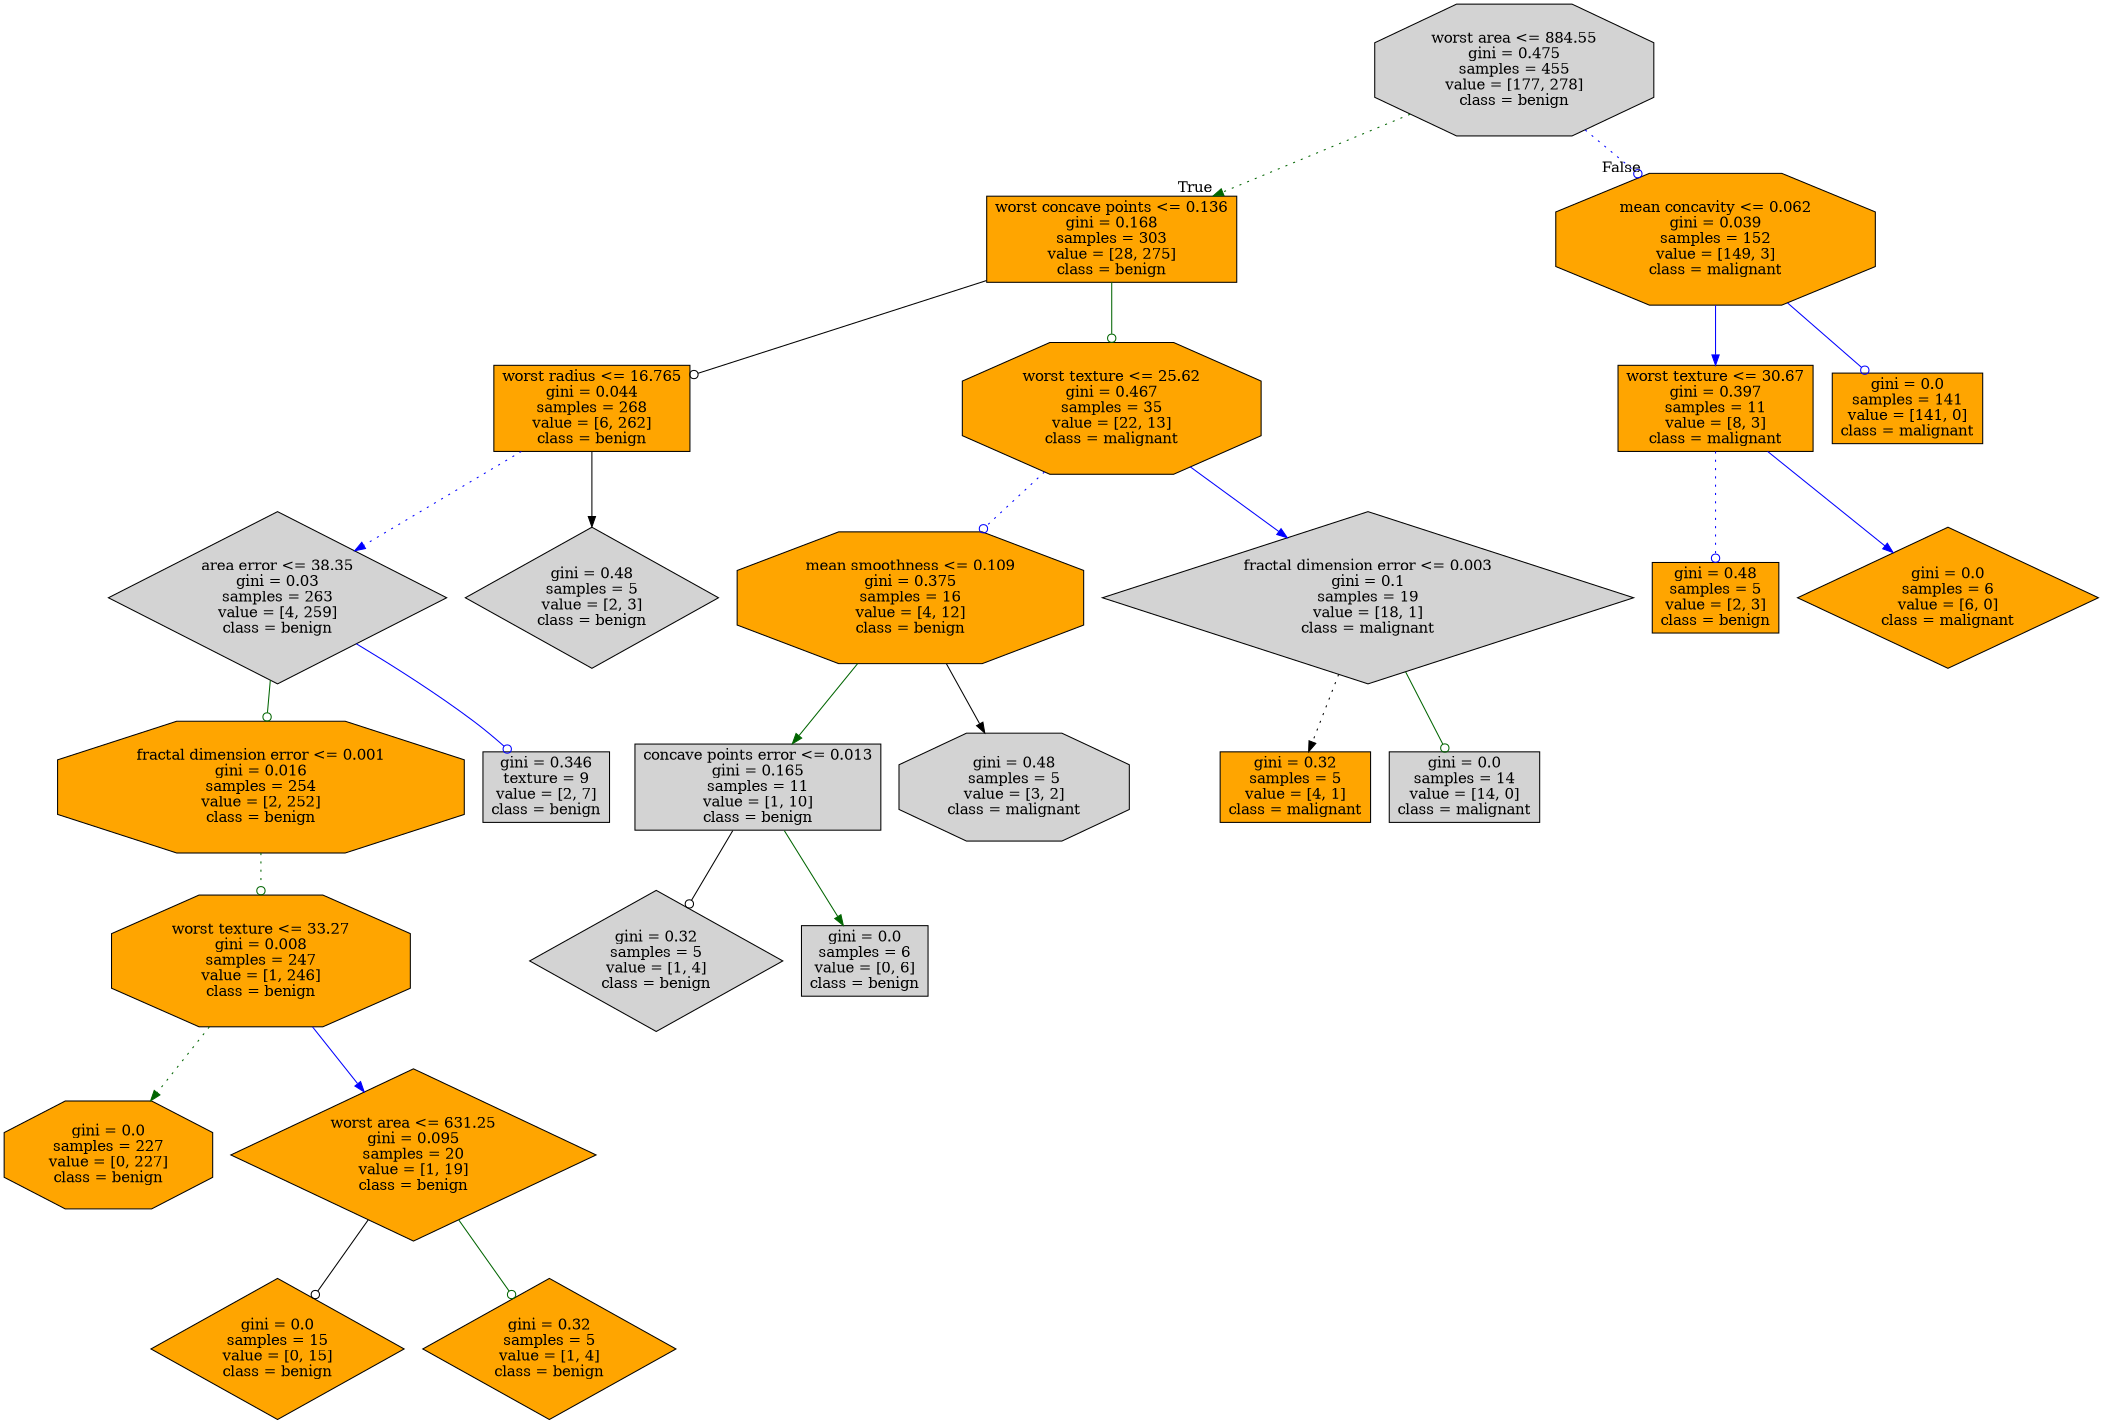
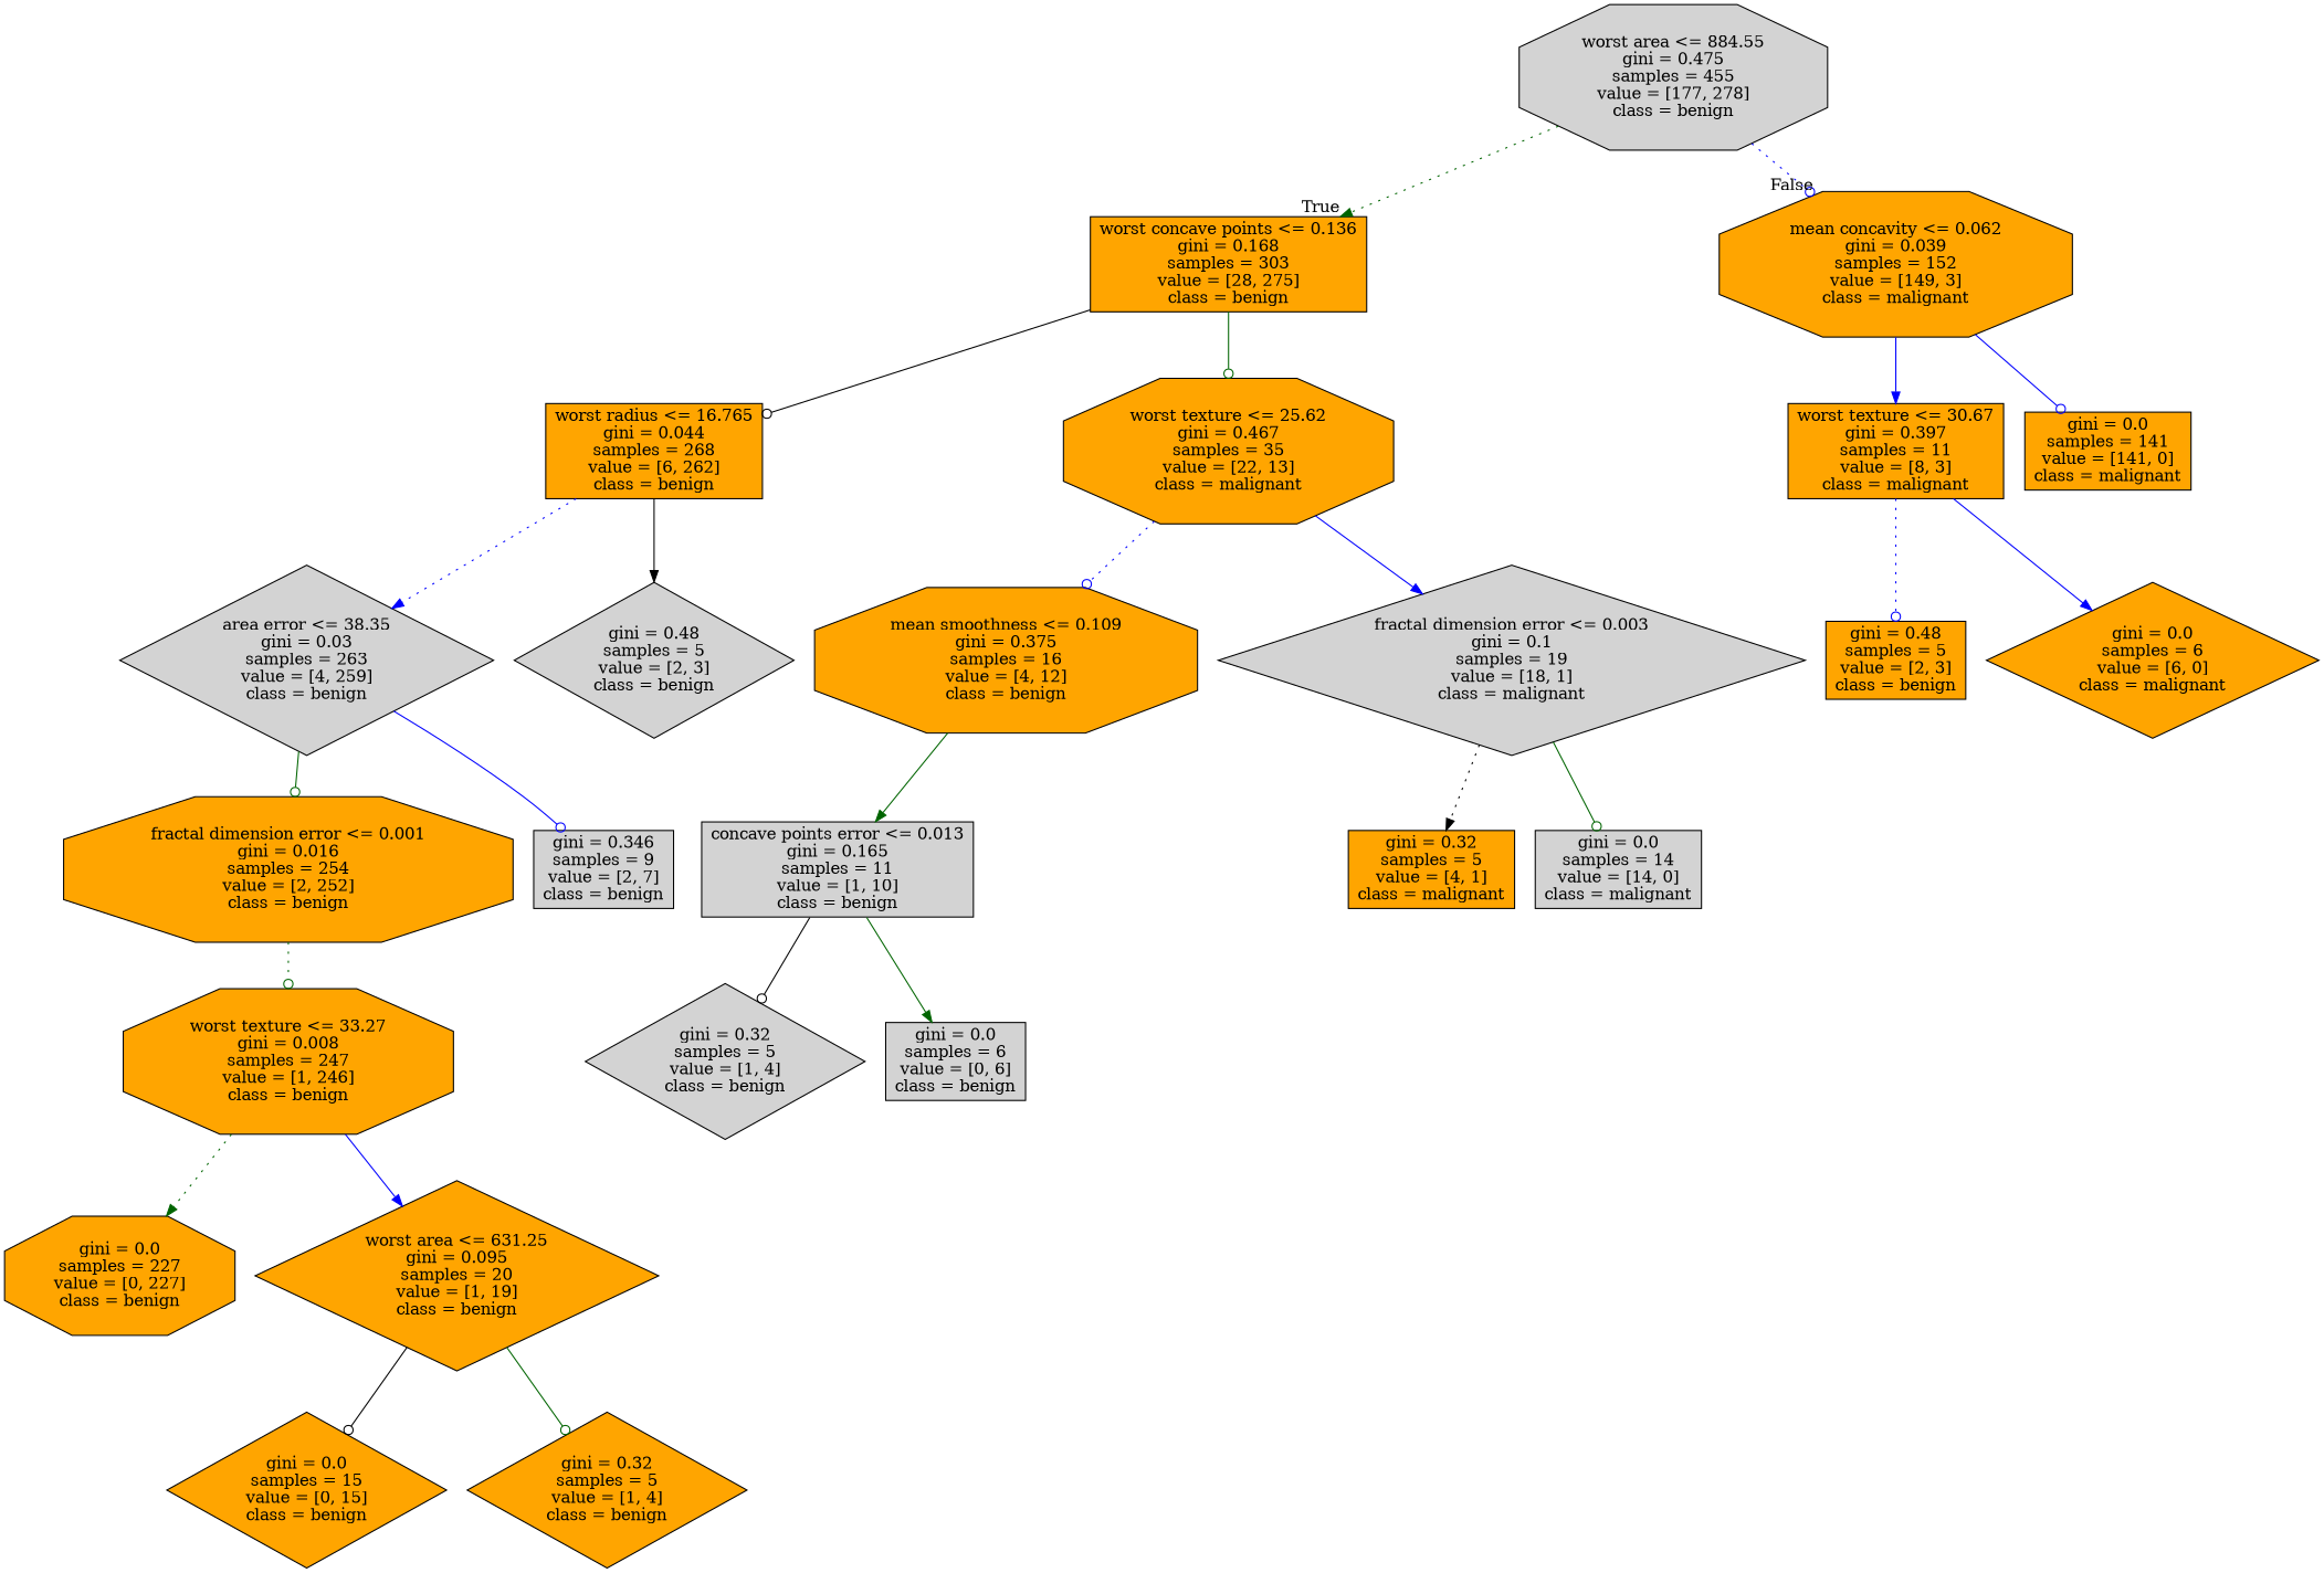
  digraph {
    node [color=black fillcolor=orange shape=box style=filled]
    edge [arrowhead=odot color=blue style=solid]
    n1 [fillcolor=lightgrey label="worst area <= 884.55\ngini = 0.475\nsamples = 455\nvalue = [177, 278]\nclass = benign" shape=octagon]
    n2 [label="worst concave points <= 0.136\ngini = 0.168\nsamples = 303\nvalue = [28, 275]\nclass = benign"]
    n3 [label="mean concavity <= 0.062\ngini = 0.039\nsamples = 152\nvalue = [149, 3]\nclass = malignant" shape=octagon]
    n4 [label="worst radius <= 16.765\ngini = 0.044\nsamples = 268\nvalue = [6, 262]\nclass = benign"]
    n5 [label="worst texture <= 25.62\ngini = 0.467\nsamples = 35\nvalue = [22, 13]\nclass = malignant" shape=octagon]
    n6 [label="worst texture <= 30.67\ngini = 0.397\nsamples = 11\nvalue = [8, 3]\nclass = malignant"]
    n7 [label="gini = 0.0\nsamples = 141\nvalue = [141, 0]\nclass = malignant"]
    n8 [fillcolor=lightgrey label="area error <= 38.35\ngini = 0.03\nsamples = 263\nvalue = [4, 259]\nclass = benign" shape=diamond]
    n9 [fillcolor=lightgrey label="gini = 0.48\nsamples = 5\nvalue = [2, 3]\nclass = benign" shape=diamond]
    n10 [label="mean smoothness <= 0.109\ngini = 0.375\nsamples = 16\nvalue = [4, 12]\nclass = benign" shape=octagon]
    n11 [fillcolor=lightgrey label="fractal dimension error <= 0.003\ngini = 0.1\nsamples = 19\nvalue = [18, 1]\nclass = malignant" shape=diamond]
    n12 [label="fractal dimension error <= 0.001\ngini = 0.016\nsamples = 254\nvalue = [2, 252]\nclass = benign" shape=octagon]
-   n13 [fillcolor=lightgrey label="gini = 0.346\ntexture = 9\nvalue = [2, 7]\nclass = benign"]
+   n13 [fillcolor=lightgrey label="gini = 0.346\nsamples = 9\nvalue = [2, 7]\nclass = benign"]
    n14 [label="worst texture <= 33.27\ngini = 0.008\nsamples = 247\nvalue = [1, 246]\nclass = benign" shape=octagon]
    n15 [label="gini = 0.0\nsamples = 227\nvalue = [0, 227]\nclass = benign" shape=octagon]
    n16 [label="worst area <= 631.25\ngini = 0.095\nsamples = 20\nvalue = [1, 19]\nclass = benign" shape=diamond]
    n17 [label="gini = 0.0\nsamples = 15\nvalue = [0, 15]\nclass = benign" shape=diamond]
    n18 [label="gini = 0.32\nsamples = 5\nvalue = [1, 4]\nclass = benign" shape=diamond]
    n19 [fillcolor=lightgrey label="concave points error <= 0.013\ngini = 0.165\nsamples = 11\nvalue = [1, 10]\nclass = benign"]
-   n20 [fillcolor=lightgrey label="gini = 0.48\nsamples = 5\nvalue = [3, 2]\nclass = malignant" shape=octagon]
    n21 [label="gini = 0.32\nsamples = 5\nvalue = [4, 1]\nclass = malignant"]
    n22 [fillcolor=lightgrey label="gini = 0.0\nsamples = 14\nvalue = [14, 0]\nclass = malignant"]
    n23 [fillcolor=lightgrey label="gini = 0.32\nsamples = 5\nvalue = [1, 4]\nclass = benign" shape=diamond]
    n24 [fillcolor=lightgrey label="gini = 0.0\nsamples = 6\nvalue = [0, 6]\nclass = benign"]
    n25 [label="gini = 0.48\nsamples = 5\nvalue = [2, 3]\nclass = benign"]
    n26 [label="gini = 0.0\nsamples = 6\nvalue = [6, 0]\nclass = malignant" shape=diamond]
    n1 -> n2 [arrowhead=normal color=darkgreen headlabel=True labelangle=45 labeldistance=2.5 style=dotted]
    n1 -> n3 [headlabel=False labelangle=-45 labeldistance=2.5 style=dotted]
    n2 -> n4 [color=black]
    n2 -> n5 [color=darkgreen]
    n3 -> n6 [arrowhead=normal]
    n3 -> n7
    n4 -> n8 [arrowhead=normal style=dotted]
    n4 -> n9 [arrowhead=normal color=black]
    n5 -> n10 [style=dotted]
    n5 -> n11 [arrowhead=normal]
    n6 -> n25 [style=dotted]
    n6 -> n26 [arrowhead=normal]
    n8 -> n12 [color=darkgreen]
    n8 -> n13
    n10 -> n19 [arrowhead=normal color=darkgreen]
-   n10 -> n20 [arrowhead=normal color=black]
    n11 -> n21 [arrowhead=normal color=black style=dotted]
    n11 -> n22 [color=darkgreen]
    n12 -> n14 [color=darkgreen style=dotted]
    n14 -> n15 [arrowhead=normal color=darkgreen style=dotted]
    n14 -> n16 [arrowhead=normal]
    n16 -> n17 [color=black]
    n16 -> n18 [color=darkgreen]
    n19 -> n23 [color=black]
    n19 -> n24 [arrowhead=normal color=darkgreen]
  }
